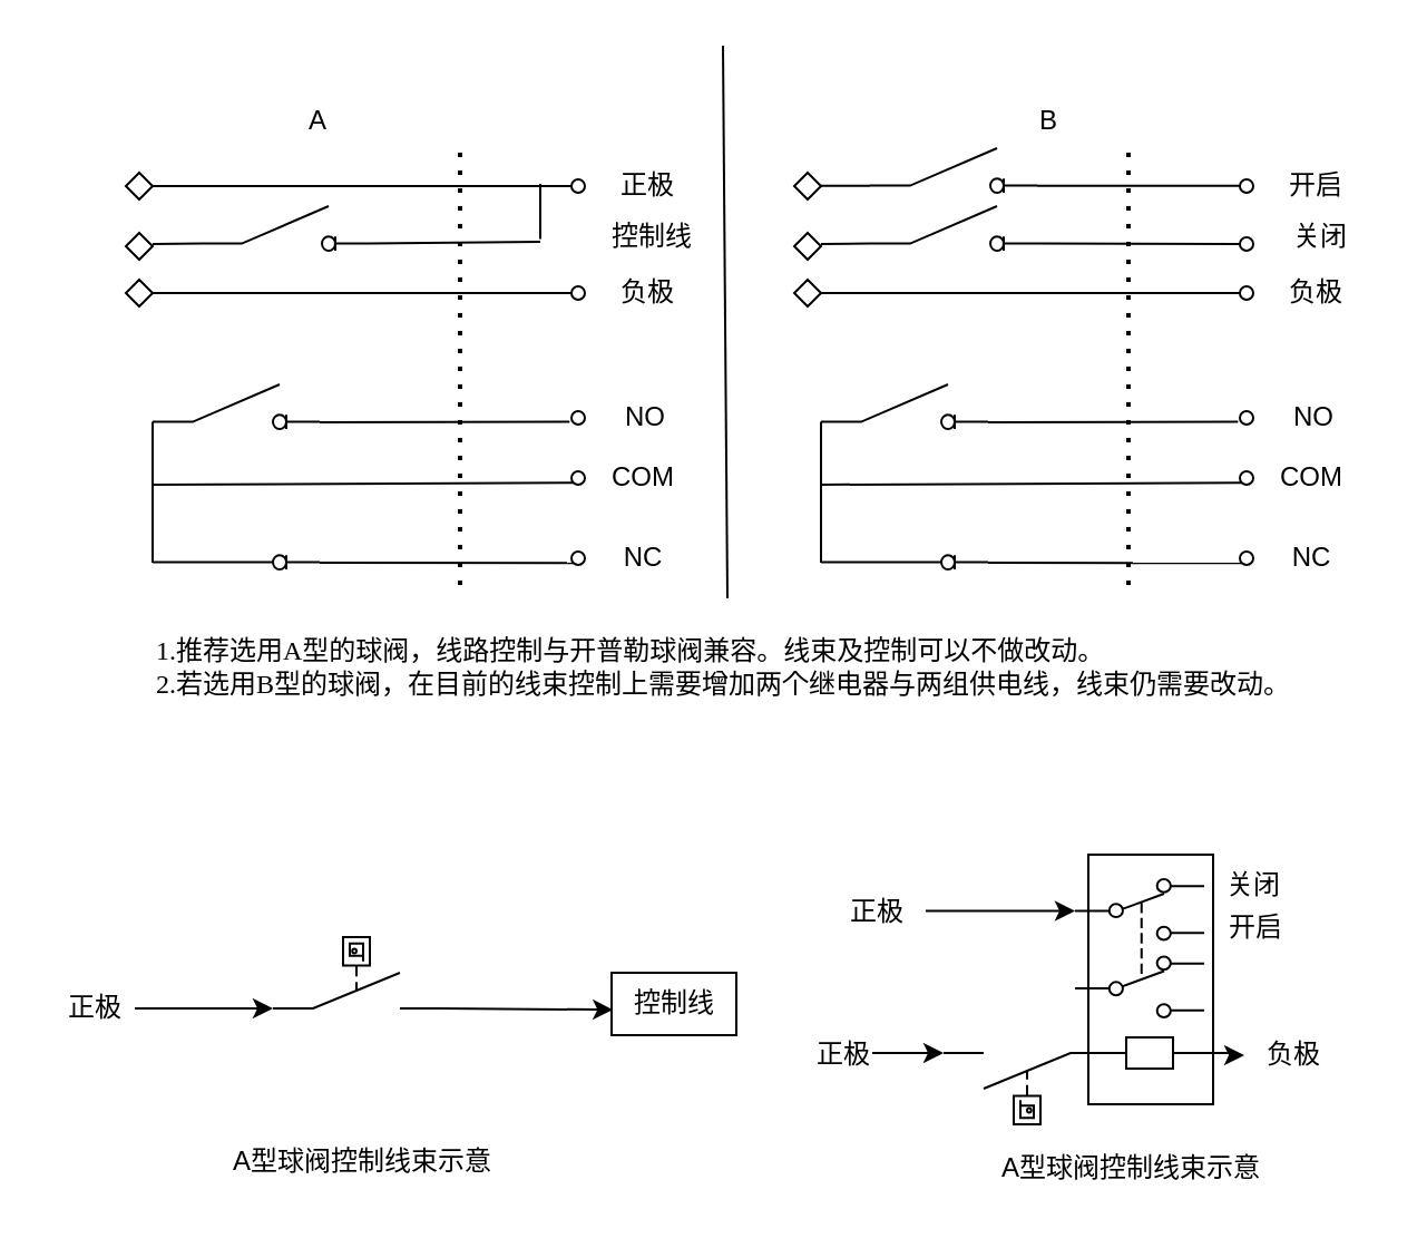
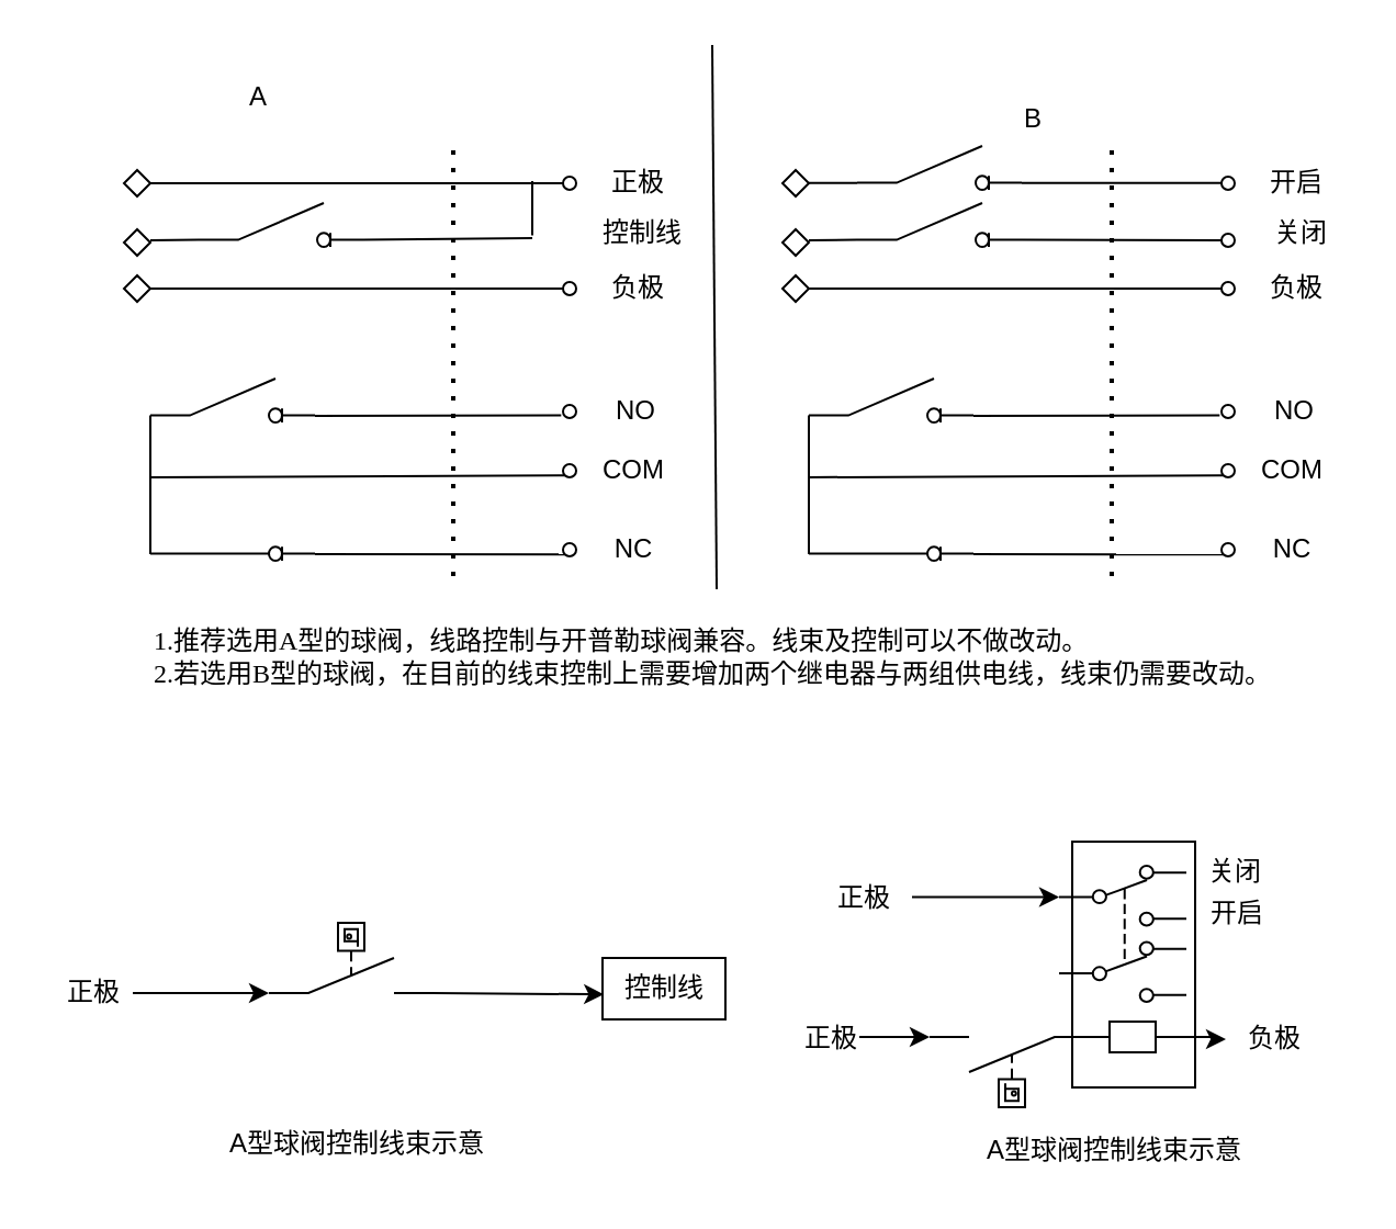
  <mxCell id="0" />
  <mxCell id="1" parent="0" />
  <mxCell id="2" value="" style="html=1;shape=mxgraph.electrical.electro-mechanical.switchDisconnector;aspect=fixed;elSwitchState=off;" vertex="1" parent="1"><mxGeometry x="68" y="172" width="75" height="20" as="geometry" /></mxCell>
  <mxCell id="3" value="" style="html=1;shape=mxgraph.electrical.electro-mechanical.switchDisconnector;aspect=fixed;elSwitchState=on;" vertex="1" parent="1"><mxGeometry x="68" y="235" width="75" height="20" as="geometry" /></mxCell>
  <mxCell id="4" value="" style="endArrow=none;html=1;rounded=0;entryX=0;entryY=1;entryDx=0;entryDy=0;" edge="1" parent="1" target="9"><mxGeometry width="50" height="50" relative="1" as="geometry"><mxPoint x="68" y="217" as="sourcePoint" /><mxPoint x="252" y="216" as="targetPoint" /></mxGeometry></mxCell>
  <mxCell id="5" value="" style="endArrow=none;html=1;rounded=0;entryX=0;entryY=1;entryDx=0;entryDy=0;" edge="1" parent="1" target="10"><mxGeometry width="50" height="50" relative="1" as="geometry"><mxPoint x="143" y="252" as="sourcePoint" /><mxPoint x="188" y="252" as="targetPoint" /></mxGeometry></mxCell>
  <mxCell id="6" value="" style="endArrow=none;html=1;rounded=0;entryX=-0.14;entryY=0.798;entryDx=0;entryDy=0;entryPerimeter=0;" edge="1" parent="1" target="8"><mxGeometry width="50" height="50" relative="1" as="geometry"><mxPoint x="143" y="189" as="sourcePoint" /><mxPoint x="188" y="189" as="targetPoint" /></mxGeometry></mxCell>
  <mxCell id="7" value="" style="endArrow=none;html=1;rounded=0;entryX=0;entryY=0.84;entryDx=0;entryDy=0;" edge="1" parent="1" target="2"><mxGeometry width="50" height="50" relative="1" as="geometry"><mxPoint x="68" y="252" as="sourcePoint" /><mxPoint x="118" y="202" as="targetPoint" /></mxGeometry></mxCell>
  <mxCell id="8" value="" style="ellipse;whiteSpace=wrap;html=1;aspect=fixed;fillColor=none;" vertex="1" parent="1"><mxGeometry x="256" y="184" width="6" height="6" as="geometry" /></mxCell>
  <mxCell id="9" value="" style="ellipse;whiteSpace=wrap;html=1;aspect=fixed;fillColor=none;" vertex="1" parent="1"><mxGeometry x="256" y="211" width="6" height="6" as="geometry" /></mxCell>
  <mxCell id="10" value="" style="ellipse;whiteSpace=wrap;html=1;aspect=fixed;fillColor=none;" vertex="1" parent="1"><mxGeometry x="256" y="247" width="6" height="6" as="geometry" /></mxCell>
  <mxCell id="11" value="COM" style="text;html=1;align=center;verticalAlign=middle;resizable=0;points=[];autosize=1;strokeColor=none;fillColor=none;" vertex="1" parent="1"><mxGeometry x="264" y="200" width="48" height="28" as="geometry" /></mxCell>
  <mxCell id="12" value="NO" style="text;html=1;align=center;verticalAlign=middle;resizable=0;points=[];autosize=1;strokeColor=none;fillColor=none;" vertex="1" parent="1"><mxGeometry x="270" y="173" width="37" height="27" as="geometry" /></mxCell>
  <mxCell id="13" value="NC" style="text;html=1;align=center;verticalAlign=middle;resizable=0;points=[];autosize=1;strokeColor=none;fillColor=none;" vertex="1" parent="1"><mxGeometry x="270" y="236" width="36" height="27" as="geometry" /></mxCell>
  <mxCell id="14" value="" style="endArrow=none;html=1;rounded=0;entryX=0;entryY=0.5;entryDx=0;entryDy=0;" edge="1" parent="1" target="15"><mxGeometry width="50" height="50" relative="1" as="geometry"><mxPoint x="68" y="131" as="sourcePoint" /><mxPoint x="188" y="131" as="targetPoint" /></mxGeometry></mxCell>
  <mxCell id="15" value="" style="ellipse;whiteSpace=wrap;html=1;aspect=fixed;fillColor=none;" vertex="1" parent="1"><mxGeometry x="256" y="128" width="6" height="6" as="geometry" /></mxCell>
  <mxCell id="16" value="" style="endArrow=none;html=1;rounded=0;entryX=0;entryY=0.5;entryDx=0;entryDy=0;" edge="1" parent="1" target="17"><mxGeometry width="50" height="50" relative="1" as="geometry"><mxPoint x="68" y="83" as="sourcePoint" /><mxPoint x="188" y="83" as="targetPoint" /></mxGeometry></mxCell>
  <mxCell id="17" value="" style="ellipse;whiteSpace=wrap;html=1;aspect=fixed;fillColor=none;" vertex="1" parent="1"><mxGeometry x="256" y="80" width="6" height="6" as="geometry" /></mxCell>
  <mxCell id="18" value="" style="html=1;shape=mxgraph.electrical.electro-mechanical.switchDisconnector;aspect=fixed;elSwitchState=off;" vertex="1" parent="1"><mxGeometry x="90" y="92" width="75" height="20" as="geometry" /></mxCell>
  <mxCell id="19" value="" style="endArrow=none;html=1;rounded=0;exitX=1;exitY=0.84;exitDx=0;exitDy=0;" edge="1" parent="1"><mxGeometry width="50" height="50" relative="1" as="geometry"><mxPoint x="242" y="106.8" as="sourcePoint" /><mxPoint x="242" y="82" as="targetPoint" /></mxGeometry></mxCell>
  <mxCell id="20" value="" style="endArrow=none;html=1;rounded=0;entryX=0;entryY=0.84;entryDx=0;entryDy=0;" edge="1" parent="1" target="18"><mxGeometry width="50" height="50" relative="1" as="geometry"><mxPoint x="68" y="109" as="sourcePoint" /><mxPoint x="166" y="102" as="targetPoint" /></mxGeometry></mxCell>
  <mxCell id="21" value="" style="rhombus;whiteSpace=wrap;html=1;fillColor=none;" vertex="1" parent="1"><mxGeometry x="56" y="77" width="12" height="12" as="geometry" /></mxCell>
  <mxCell id="22" value="" style="rhombus;whiteSpace=wrap;html=1;fillColor=none;" vertex="1" parent="1"><mxGeometry x="56" y="104" width="12" height="12" as="geometry" /></mxCell>
  <mxCell id="23" value="" style="rhombus;whiteSpace=wrap;html=1;fillColor=none;" vertex="1" parent="1"><mxGeometry x="56" y="125" width="12" height="12" as="geometry" /></mxCell>
  <mxCell id="24" value="" style="endArrow=none;html=1;rounded=0;exitX=1;exitY=0.84;exitDx=0;exitDy=0;" edge="1" parent="1" source="18"><mxGeometry width="50" height="50" relative="1" as="geometry"><mxPoint x="192" y="144" as="sourcePoint" /><mxPoint x="242" y="108" as="targetPoint" /></mxGeometry></mxCell>
  <mxCell id="25" value="" style="endArrow=none;dashed=1;html=1;dashPattern=1 3;strokeWidth=2;rounded=0;" edge="1" parent="1"><mxGeometry width="50" height="50" relative="1" as="geometry"><mxPoint x="206" y="262" as="sourcePoint" /><mxPoint x="206" y="66" as="targetPoint" /></mxGeometry></mxCell>
  <mxCell id="26" value="负极" style="text;html=1;align=center;verticalAlign=middle;resizable=0;points=[];autosize=1;strokeColor=none;fillColor=none;" vertex="1" parent="1"><mxGeometry x="268" y="117" width="44" height="28" as="geometry" /></mxCell>
  <mxCell id="27" value="正极" style="text;html=1;align=center;verticalAlign=middle;resizable=0;points=[];autosize=1;strokeColor=none;fillColor=none;" vertex="1" parent="1"><mxGeometry x="268" y="69" width="44" height="28" as="geometry" /></mxCell>
  <mxCell id="28" value="控制线" style="text;html=1;align=center;verticalAlign=middle;resizable=0;points=[];autosize=1;strokeColor=none;fillColor=none;" vertex="1" parent="1"><mxGeometry x="264" y="92" width="56" height="28" as="geometry" /></mxCell>
  <mxCell id="29" value="" style="html=1;shape=mxgraph.electrical.electro-mechanical.switchDisconnector;aspect=fixed;elSwitchState=off;" vertex="1" parent="1"><mxGeometry x="368" y="172" width="75" height="20" as="geometry" /></mxCell>
  <mxCell id="30" value="" style="html=1;shape=mxgraph.electrical.electro-mechanical.switchDisconnector;aspect=fixed;elSwitchState=on;" vertex="1" parent="1"><mxGeometry x="368" y="235" width="75" height="20" as="geometry" /></mxCell>
  <mxCell id="31" value="" style="endArrow=none;html=1;rounded=0;entryX=0;entryY=1;entryDx=0;entryDy=0;" edge="1" parent="1" target="36"><mxGeometry width="50" height="50" relative="1" as="geometry"><mxPoint x="368" y="217" as="sourcePoint" /><mxPoint x="552" y="216" as="targetPoint" /></mxGeometry></mxCell>
  <mxCell id="32" value="" style="endArrow=none;html=1;rounded=0;entryX=0;entryY=1;entryDx=0;entryDy=0;" edge="1" parent="1" target="37"><mxGeometry width="50" height="50" relative="1" as="geometry"><mxPoint x="443" y="252" as="sourcePoint" /><mxPoint x="488" y="252" as="targetPoint" /></mxGeometry></mxCell>
  <mxCell id="33" value="" style="endArrow=none;html=1;rounded=0;entryX=-0.14;entryY=0.798;entryDx=0;entryDy=0;entryPerimeter=0;" edge="1" parent="1" target="35"><mxGeometry width="50" height="50" relative="1" as="geometry"><mxPoint x="443" y="189" as="sourcePoint" /><mxPoint x="488" y="189" as="targetPoint" /></mxGeometry></mxCell>
  <mxCell id="34" value="" style="endArrow=none;html=1;rounded=0;entryX=0;entryY=0.84;entryDx=0;entryDy=0;" edge="1" parent="1" target="29"><mxGeometry width="50" height="50" relative="1" as="geometry"><mxPoint x="368" y="252" as="sourcePoint" /><mxPoint x="418" y="202" as="targetPoint" /></mxGeometry></mxCell>
  <mxCell id="35" value="" style="ellipse;whiteSpace=wrap;html=1;aspect=fixed;fillColor=none;" vertex="1" parent="1"><mxGeometry x="556" y="184" width="6" height="6" as="geometry" /></mxCell>
  <mxCell id="36" value="" style="ellipse;whiteSpace=wrap;html=1;aspect=fixed;fillColor=none;" vertex="1" parent="1"><mxGeometry x="556" y="211" width="6" height="6" as="geometry" /></mxCell>
  <mxCell id="37" value="" style="ellipse;whiteSpace=wrap;html=1;aspect=fixed;fillColor=none;" vertex="1" parent="1"><mxGeometry x="556" y="247" width="6" height="6" as="geometry" /></mxCell>
  <mxCell id="38" value="COM" style="text;html=1;align=center;verticalAlign=middle;resizable=0;points=[];autosize=1;strokeColor=none;fillColor=none;" vertex="1" parent="1"><mxGeometry x="564" y="200" width="48" height="28" as="geometry" /></mxCell>
  <mxCell id="39" value="NO" style="text;html=1;align=center;verticalAlign=middle;resizable=0;points=[];autosize=1;strokeColor=none;fillColor=none;" vertex="1" parent="1"><mxGeometry x="570" y="173" width="37" height="27" as="geometry" /></mxCell>
  <mxCell id="40" value="NC" style="text;html=1;align=center;verticalAlign=middle;resizable=0;points=[];autosize=1;strokeColor=none;fillColor=none;" vertex="1" parent="1"><mxGeometry x="570" y="236" width="36" height="27" as="geometry" /></mxCell>
  <mxCell id="41" value="" style="endArrow=none;html=1;rounded=0;entryX=0;entryY=0.5;entryDx=0;entryDy=0;" edge="1" parent="1" target="42"><mxGeometry width="50" height="50" relative="1" as="geometry"><mxPoint x="368" y="131" as="sourcePoint" /><mxPoint x="488" y="131" as="targetPoint" /></mxGeometry></mxCell>
  <mxCell id="42" value="" style="ellipse;whiteSpace=wrap;html=1;aspect=fixed;fillColor=none;" vertex="1" parent="1"><mxGeometry x="556" y="128" width="6" height="6" as="geometry" /></mxCell>
  <mxCell id="43" value="" style="ellipse;whiteSpace=wrap;html=1;aspect=fixed;fillColor=none;" vertex="1" parent="1"><mxGeometry x="556" y="80" width="6" height="6" as="geometry" /></mxCell>
  <mxCell id="44" value="" style="html=1;shape=mxgraph.electrical.electro-mechanical.switchDisconnector;aspect=fixed;elSwitchState=off;" vertex="1" parent="1"><mxGeometry x="390" y="92" width="75" height="20" as="geometry" /></mxCell>
  <mxCell id="45" value="" style="endArrow=none;html=1;rounded=0;entryX=0;entryY=0.84;entryDx=0;entryDy=0;" edge="1" parent="1" target="44"><mxGeometry width="50" height="50" relative="1" as="geometry"><mxPoint x="368" y="109" as="sourcePoint" /><mxPoint x="466" y="102" as="targetPoint" /></mxGeometry></mxCell>
  <mxCell id="46" value="" style="rhombus;whiteSpace=wrap;html=1;fillColor=none;" vertex="1" parent="1"><mxGeometry x="356" y="77" width="12" height="12" as="geometry" /></mxCell>
  <mxCell id="47" value="" style="rhombus;whiteSpace=wrap;html=1;fillColor=none;" vertex="1" parent="1"><mxGeometry x="356" y="104" width="12" height="12" as="geometry" /></mxCell>
  <mxCell id="48" value="" style="rhombus;whiteSpace=wrap;html=1;fillColor=none;" vertex="1" parent="1"><mxGeometry x="356" y="125" width="12" height="12" as="geometry" /></mxCell>
  <mxCell id="49" value="" style="endArrow=none;html=1;rounded=0;exitX=1;exitY=0.84;exitDx=0;exitDy=0;entryX=0;entryY=0.5;entryDx=0;entryDy=0;" edge="1" parent="1" source="44" target="54"><mxGeometry width="50" height="50" relative="1" as="geometry"><mxPoint x="492" y="144" as="sourcePoint" /><mxPoint x="542" y="108" as="targetPoint" /></mxGeometry></mxCell>
  <mxCell id="50" value="" style="endArrow=none;dashed=1;html=1;dashPattern=1 3;strokeWidth=2;rounded=0;" edge="1" parent="1"><mxGeometry width="50" height="50" relative="1" as="geometry"><mxPoint x="506" y="262" as="sourcePoint" /><mxPoint x="506" y="66" as="targetPoint" /></mxGeometry></mxCell>
  <mxCell id="51" value="负极" style="text;html=1;align=center;verticalAlign=middle;resizable=0;points=[];autosize=1;strokeColor=none;fillColor=none;" vertex="1" parent="1"><mxGeometry x="568" y="117" width="44" height="28" as="geometry" /></mxCell>
  <mxCell id="52" value="开启" style="text;html=1;align=center;verticalAlign=middle;resizable=0;points=[];autosize=1;strokeColor=none;fillColor=none;" vertex="1" parent="1"><mxGeometry x="568" y="69" width="44" height="28" as="geometry" /></mxCell>
  <mxCell id="53" value="关闭" style="text;html=1;align=center;verticalAlign=middle;resizable=0;points=[];autosize=1;strokeColor=none;fillColor=none;" vertex="1" parent="1"><mxGeometry x="570" y="92" width="44" height="28" as="geometry" /></mxCell>
  <mxCell id="54" value="" style="ellipse;whiteSpace=wrap;html=1;aspect=fixed;fillColor=none;" vertex="1" parent="1"><mxGeometry x="556" y="106" width="6" height="6" as="geometry" /></mxCell>
  <mxCell id="55" value="" style="endArrow=none;html=1;rounded=0;entryX=0;entryY=0.84;entryDx=0;entryDy=0;" edge="1" parent="1"><mxGeometry width="50" height="50" relative="1" as="geometry"><mxPoint x="368" y="82.83" as="sourcePoint" /><mxPoint x="390" y="82.83" as="targetPoint" /></mxGeometry></mxCell>
  <mxCell id="56" value="" style="html=1;shape=mxgraph.electrical.electro-mechanical.switchDisconnector;aspect=fixed;elSwitchState=off;" vertex="1" parent="1"><mxGeometry x="390" y="66" width="75" height="20" as="geometry" /></mxCell>
  <mxCell id="57" value="" style="endArrow=none;html=1;rounded=0;exitX=1;exitY=0.84;exitDx=0;exitDy=0;entryX=0;entryY=0.5;entryDx=0;entryDy=0;" edge="1" parent="1"><mxGeometry width="50" height="50" relative="1" as="geometry"><mxPoint x="465" y="82.83" as="sourcePoint" /><mxPoint x="556" y="82.83" as="targetPoint" /></mxGeometry></mxCell>
  <mxCell id="58" value="" style="endArrow=none;html=1;rounded=0;" edge="1" parent="1"><mxGeometry width="50" height="50" relative="1" as="geometry"><mxPoint x="326" y="268" as="sourcePoint" /><mxPoint x="324" y="20" as="targetPoint" /></mxGeometry></mxCell>
- <mxCell id="59" value="A" style="text;html=1;align=center;verticalAlign=middle;resizable=0;points=[];autosize=1;strokeColor=none;fillColor=none;" vertex="1" parent="1"><mxGeometry x="128" y="40" width="28" height="28" as="geometry" /></mxCell>
+ <mxCell id="59" value="A" style="text;html=1;align=center;verticalAlign=middle;resizable=0;points=[];autosize=1;strokeColor=none;fillColor=none;" vertex="1" parent="1"><mxGeometry x="103" y="30" width="28" height="28" as="geometry" /></mxCell>
  <mxCell id="60" value="B" style="text;html=1;align=center;verticalAlign=middle;resizable=0;points=[];autosize=1;strokeColor=none;fillColor=none;" vertex="1" parent="1"><mxGeometry x="456" y="40" width="28" height="28" as="geometry" /></mxCell>
  <mxCell id="61" value="&lt;p&gt;&lt;font style=&quot;&quot; face=&quot;楷体&quot;&gt;1.推荐选用A型的球阀，线路控制与开普勒球阀兼容。线束及控制可以不做改动。&lt;br&gt;2.若选用B型的球阀，在目前的线束控制上需要增加两个继电器与两组供电线，线束仍需要改动。&lt;/font&gt;&lt;/p&gt;" style="text;html=1;align=left;verticalAlign=middle;whiteSpace=wrap;rounded=0;" vertex="1" parent="1"><mxGeometry x="68" y="284" width="534" height="30" as="geometry" /></mxCell>
  <mxCell id="62" style="rounded=0;orthogonalLoop=1;jettySize=auto;html=1;exitX=1;exitY=1;exitDx=0;exitDy=0;entryX=0.011;entryY=0.593;entryDx=0;entryDy=0;entryPerimeter=0;" edge="1" parent="1" source="64" target="65"><mxGeometry relative="1" as="geometry"><mxPoint x="282" y="458" as="targetPoint" /></mxGeometry></mxCell>
  <mxCell id="63" style="rounded=0;orthogonalLoop=1;jettySize=auto;html=1;startArrow=classic;startFill=1;endArrow=none;endFill=0;" edge="1" parent="1"><mxGeometry relative="1" as="geometry"><mxPoint x="60" y="452" as="targetPoint" /><mxPoint x="122" y="452" as="sourcePoint" /></mxGeometry></mxCell>
  <mxCell id="64" value="" style="html=1;shape=mxgraph.electrical.electro-mechanical.gasFlowActuatedSwitch;aspect=fixed;elSwitchState=off;" vertex="1" parent="1"><mxGeometry x="122" y="420" width="75" height="32" as="geometry" /></mxCell>
  <mxCell id="65" value="控制线" style="text;html=1;align=center;verticalAlign=middle;resizable=0;points=[];autosize=1;strokeColor=default;fillColor=none;" vertex="1" parent="1"><mxGeometry x="274" y="436" width="56" height="28" as="geometry" /></mxCell>
  <mxCell id="66" value="正极" style="text;html=1;align=center;verticalAlign=middle;resizable=0;points=[];autosize=1;strokeColor=none;fillColor=none;" vertex="1" parent="1"><mxGeometry x="20" y="438" width="44" height="28" as="geometry" /></mxCell>
  <mxCell id="67" value="A型球阀控制线束示意" style="text;html=1;align=center;verticalAlign=middle;resizable=0;points=[];autosize=1;strokeColor=none;fillColor=none;" vertex="1" parent="1"><mxGeometry x="94" y="507" width="136" height="28" as="geometry" /></mxCell>
  <mxCell id="68" style="edgeStyle=orthogonalEdgeStyle;rounded=0;orthogonalLoop=1;jettySize=auto;html=1;" edge="1" parent="1" source="69" target="74"><mxGeometry relative="1" as="geometry" /></mxCell>
  <mxCell id="69" value="" style="pointerEvents=1;verticalLabelPosition=bottom;shadow=0;dashed=0;align=center;html=1;verticalAlign=top;shape=mxgraph.electrical.electro-mechanical.relay_coil;fillColor=none;direction=south;" vertex="1" parent="1"><mxGeometry x="498" y="465" width="35" height="14" as="geometry" /></mxCell>
  <mxCell id="70" value="" style="pointerEvents=1;verticalLabelPosition=bottom;shadow=0;dashed=0;align=center;html=1;verticalAlign=top;shape=mxgraph.electrical.electro-mechanical.dpdt3;elSwitchState=1;" vertex="1" parent="1"><mxGeometry x="482" y="394" width="58" height="62" as="geometry" /></mxCell>
  <mxCell id="71" value="" style="html=1;shape=mxgraph.electrical.electro-mechanical.gasFlowActuatedSwitch;aspect=fixed;elSwitchState=off;direction=east;flipV=1;flipH=1;" vertex="1" parent="1"><mxGeometry x="423" y="472" width="75" height="32" as="geometry" /></mxCell>
  <mxCell id="72" style="edgeStyle=orthogonalEdgeStyle;rounded=0;orthogonalLoop=1;jettySize=auto;html=1;" edge="1" parent="1"><mxGeometry relative="1" as="geometry"><mxPoint x="423" y="472" as="targetPoint" /><mxPoint x="391" y="472" as="sourcePoint" /></mxGeometry></mxCell>
  <mxCell id="73" value="正极" style="text;html=1;align=center;verticalAlign=middle;resizable=0;points=[];autosize=1;strokeColor=none;fillColor=none;" vertex="1" parent="1"><mxGeometry x="356" y="459" width="44" height="28" as="geometry" /></mxCell>
  <mxCell id="74" value="负极" style="text;html=1;align=center;verticalAlign=middle;resizable=0;points=[];autosize=1;strokeColor=none;fillColor=none;" vertex="1" parent="1"><mxGeometry x="558" y="459" width="44" height="28" as="geometry" /></mxCell>
  <mxCell id="75" style="edgeStyle=orthogonalEdgeStyle;rounded=0;orthogonalLoop=1;jettySize=auto;html=1;entryX=0;entryY=0.23;entryDx=0;entryDy=0;" edge="1" parent="1" source="76" target="70"><mxGeometry relative="1" as="geometry"><Array as="points"><mxPoint x="445" y="408" /></Array></mxGeometry></mxCell>
  <mxCell id="76" value="正极" style="text;html=1;align=center;verticalAlign=middle;resizable=0;points=[];autosize=1;strokeColor=none;fillColor=none;" vertex="1" parent="1"><mxGeometry x="371" y="395" width="44" height="28" as="geometry" /></mxCell>
  <mxCell id="77" value="开启" style="text;html=1;align=center;verticalAlign=middle;resizable=0;points=[];autosize=1;strokeColor=none;fillColor=none;" vertex="1" parent="1"><mxGeometry x="541" y="402" width="44" height="28" as="geometry" /></mxCell>
  <mxCell id="78" value="关闭" style="text;html=1;align=center;verticalAlign=middle;resizable=0;points=[];autosize=1;strokeColor=none;fillColor=none;" vertex="1" parent="1"><mxGeometry x="540" y="383" width="44" height="28" as="geometry" /></mxCell>
  <mxCell id="79" value="" style="rounded=0;whiteSpace=wrap;html=1;fillColor=none;" vertex="1" parent="1"><mxGeometry x="488" y="383" width="56" height="112" as="geometry" /></mxCell>
  <mxCell id="80" value="A型球阀控制线束示意" style="text;html=1;align=center;verticalAlign=middle;resizable=0;points=[];autosize=1;strokeColor=none;fillColor=none;" vertex="1" parent="1"><mxGeometry x="439" y="510" width="136" height="28" as="geometry" /></mxCell>
